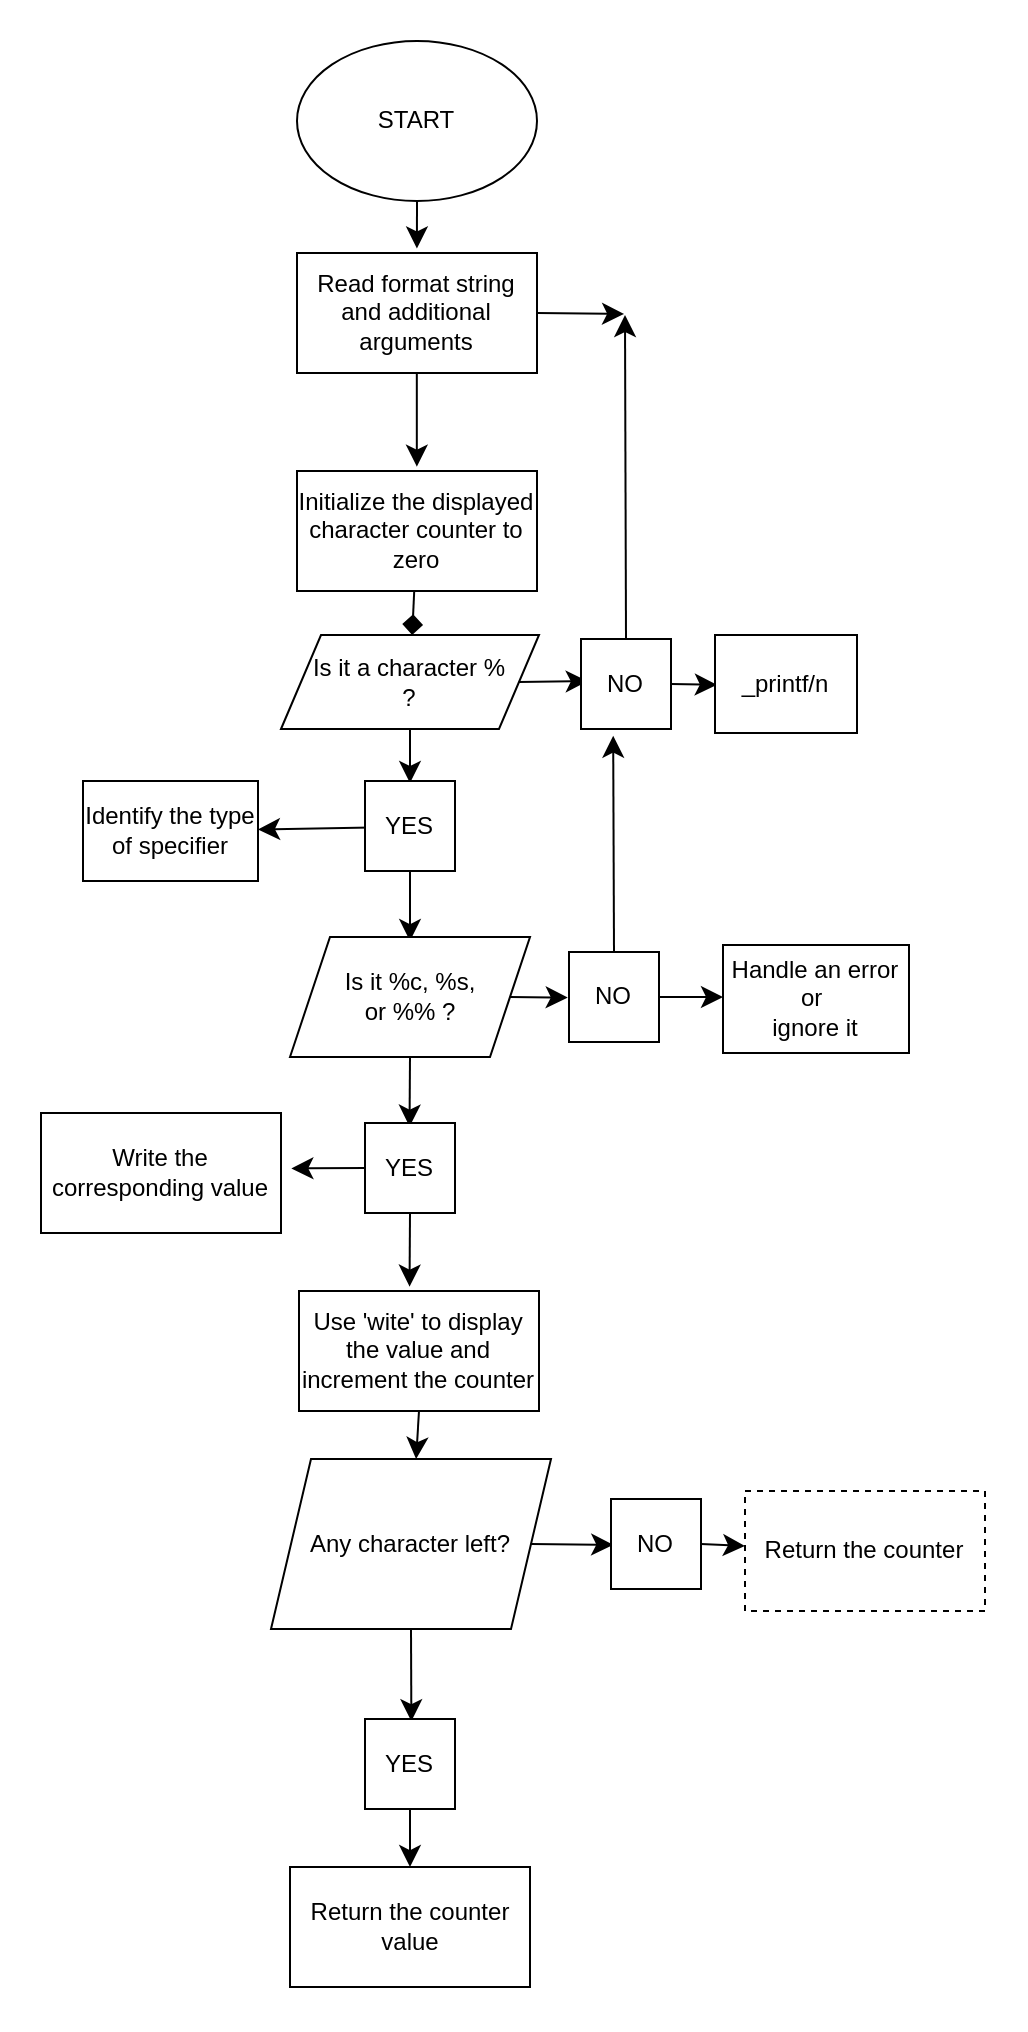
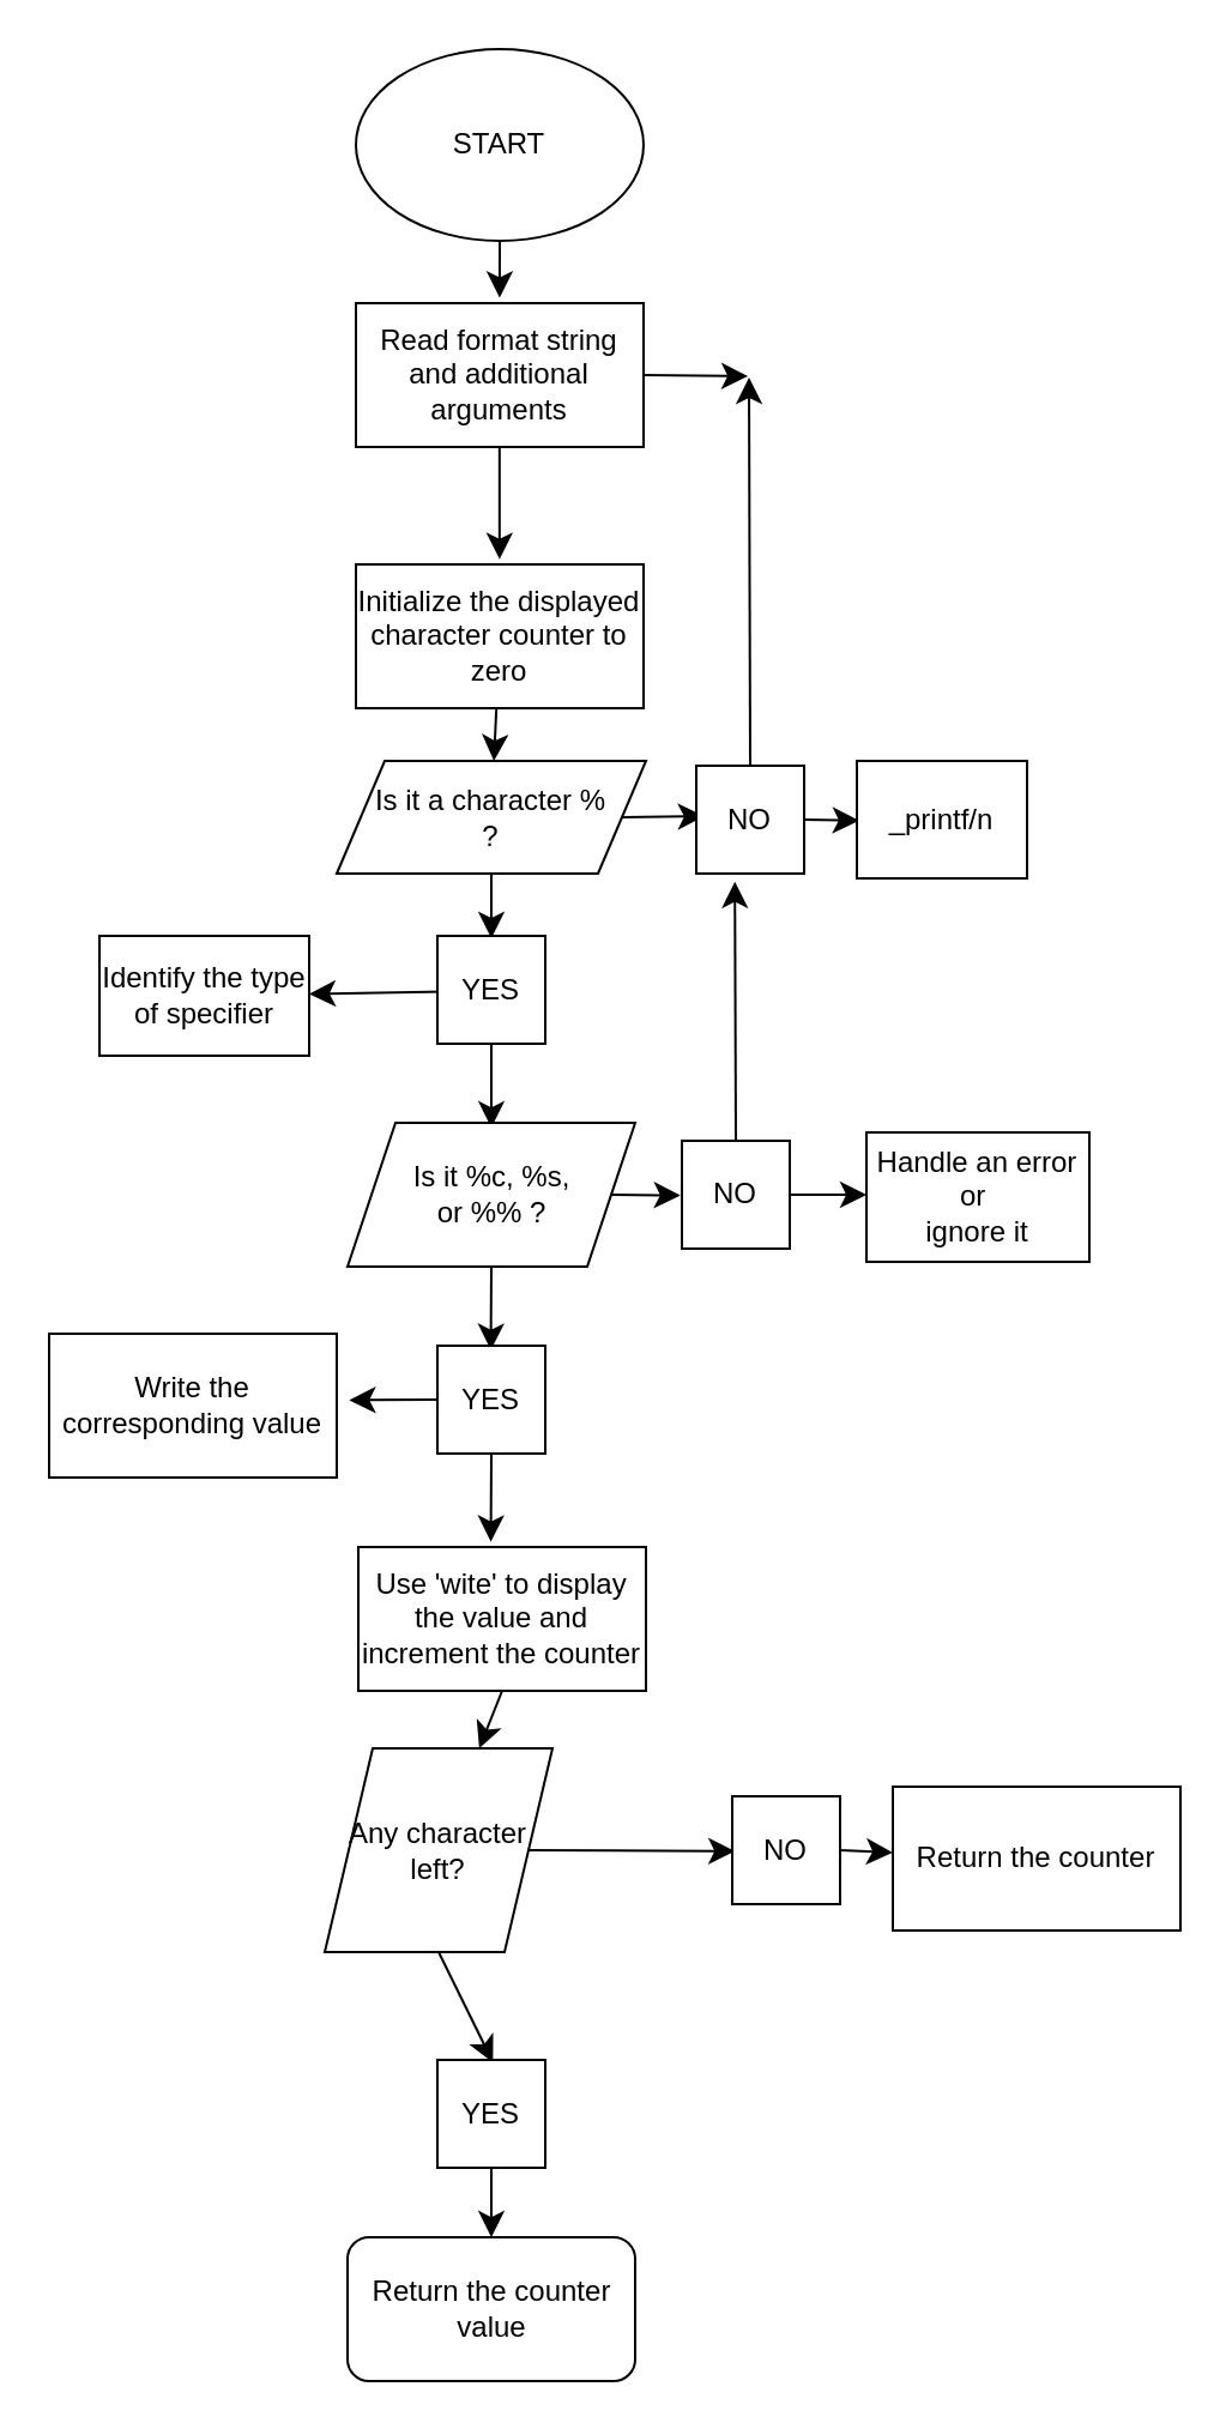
  <mxCell id="0" />
  <mxCell id="1" parent="0" />
  <mxCell id="2" style="edgeStyle=none;curved=1;rounded=0;orthogonalLoop=1;jettySize=auto;html=1;exitX=0.5;exitY=1;exitDx=0;exitDy=0;fontSize=12;startSize=8;endSize=8;" edge="1" parent="1" source="3"><mxGeometry relative="1" as="geometry"><mxPoint x="207.96" y="123.727" as="targetPoint" /></mxGeometry></mxCell>
  <mxCell id="3" value="START" style="ellipse;whiteSpace=wrap;html=1;" vertex="1" parent="1"><mxGeometry x="148" y="20" width="120" height="80" as="geometry" /></mxCell>
  <mxCell id="4" style="edgeStyle=none;curved=1;rounded=0;orthogonalLoop=1;jettySize=auto;html=1;exitX=0.5;exitY=1;exitDx=0;exitDy=0;fontSize=12;startSize=8;endSize=8;" edge="1" parent="1"><mxGeometry relative="1" as="geometry"><mxPoint x="207.909" y="232.818" as="targetPoint" /><mxPoint x="207.909" y="183.727" as="sourcePoint" /></mxGeometry></mxCell>
  <mxCell id="5" style="edgeStyle=none;curved=1;rounded=0;orthogonalLoop=1;jettySize=auto;html=1;exitX=1;exitY=0.5;exitDx=0;exitDy=0;fontSize=12;startSize=8;endSize=8;" edge="1" parent="1" source="6"><mxGeometry relative="1" as="geometry"><mxPoint x="311.545" y="156.455" as="targetPoint" /></mxGeometry></mxCell>
  <mxCell id="6" value="Read format string and additional arguments" style="rounded=0;whiteSpace=wrap;html=1;" vertex="1" parent="1"><mxGeometry x="148" y="126" width="120" height="60" as="geometry" /></mxCell>
- <mxCell id="7" style="edgeStyle=none;curved=1;rounded=0;orthogonalLoop=1;jettySize=auto;html=1;fontSize=12;startSize=8;endSize=8;endArrow=diamond;" edge="1" parent="1" source="8" target="11"><mxGeometry relative="1" as="geometry"><mxPoint x="208" y="348.273" as="targetPoint" /></mxGeometry></mxCell>
+ <mxCell id="7" style="edgeStyle=none;curved=1;rounded=0;orthogonalLoop=1;jettySize=auto;html=1;fontSize=12;startSize=8;endSize=8;" edge="1" parent="1" source="8" target="11"><mxGeometry relative="1" as="geometry"><mxPoint x="208" y="348.273" as="targetPoint" /></mxGeometry></mxCell>
  <mxCell id="8" value="Initialize the displayed character counter to zero" style="rounded=0;whiteSpace=wrap;html=1;" vertex="1" parent="1"><mxGeometry x="148" y="235" width="120" height="60" as="geometry" /></mxCell>
  <mxCell id="9" style="edgeStyle=none;curved=1;rounded=0;orthogonalLoop=1;jettySize=auto;html=1;fontSize=12;startSize=8;endSize=8;" edge="1" parent="1" source="11"><mxGeometry relative="1" as="geometry"><mxPoint x="204.5" y="391" as="targetPoint" /></mxGeometry></mxCell>
  <mxCell id="10" style="edgeStyle=none;curved=1;rounded=0;orthogonalLoop=1;jettySize=auto;html=1;exitX=1;exitY=0.5;exitDx=0;exitDy=0;fontSize=12;startSize=8;endSize=8;" edge="1" parent="1" source="11"><mxGeometry relative="1" as="geometry"><mxPoint x="293.364" y="340.091" as="targetPoint" /></mxGeometry></mxCell>
  <mxCell id="11" value="Is it a character %&lt;div&gt;?&lt;/div&gt;" style="shape=parallelogram;perimeter=parallelogramPerimeter;whiteSpace=wrap;html=1;fixedSize=1;" vertex="1" parent="1"><mxGeometry x="140" y="317" width="129" height="47" as="geometry" /></mxCell>
  <mxCell id="12" style="edgeStyle=none;curved=1;rounded=0;orthogonalLoop=1;jettySize=auto;html=1;exitX=1;exitY=0.5;exitDx=0;exitDy=0;fontSize=12;startSize=8;endSize=8;" edge="1" parent="1" source="14"><mxGeometry relative="1" as="geometry"><mxPoint x="357.909" y="341.909" as="targetPoint" /></mxGeometry></mxCell>
  <mxCell id="13" style="edgeStyle=none;curved=1;rounded=0;orthogonalLoop=1;jettySize=auto;html=1;exitX=0.5;exitY=0;exitDx=0;exitDy=0;fontSize=12;startSize=8;endSize=8;" edge="1" parent="1" source="14"><mxGeometry relative="1" as="geometry"><mxPoint x="312" y="157" as="targetPoint" /></mxGeometry></mxCell>
  <mxCell id="14" value="NO" style="whiteSpace=wrap;html=1;aspect=fixed;" vertex="1" parent="1"><mxGeometry x="290" y="319" width="45" height="45" as="geometry" /></mxCell>
  <mxCell id="15" style="edgeStyle=none;curved=1;rounded=0;orthogonalLoop=1;jettySize=auto;html=1;exitX=1;exitY=0.5;exitDx=0;exitDy=0;fontSize=12;startSize=8;endSize=8;" edge="1" parent="1" source="17" target="19"><mxGeometry relative="1" as="geometry"><mxPoint x="255.182" y="412.818" as="targetPoint" /></mxGeometry></mxCell>
  <mxCell id="16" style="edgeStyle=none;curved=1;rounded=0;orthogonalLoop=1;jettySize=auto;html=1;exitX=0.5;exitY=1;exitDx=0;exitDy=0;fontSize=12;startSize=8;endSize=8;" edge="1" parent="1" source="17"><mxGeometry relative="1" as="geometry"><mxPoint x="204.501" y="470.003" as="targetPoint" /></mxGeometry></mxCell>
  <mxCell id="17" value="YES" style="whiteSpace=wrap;html=1;aspect=fixed;" vertex="1" parent="1"><mxGeometry x="182" y="390" width="45" height="45" as="geometry" /></mxCell>
  <mxCell id="18" value="_printf/n" style="rounded=0;whiteSpace=wrap;html=1;" vertex="1" parent="1"><mxGeometry x="357" y="317" width="71" height="49" as="geometry" /></mxCell>
  <mxCell id="19" value="Identify the type of specifier" style="rounded=0;whiteSpace=wrap;html=1;" vertex="1" parent="1"><mxGeometry x="41" y="390" width="87.5" height="50" as="geometry" /></mxCell>
  <mxCell id="20" style="edgeStyle=none;curved=1;rounded=0;orthogonalLoop=1;jettySize=auto;html=1;exitX=1;exitY=0.5;exitDx=0;exitDy=0;fontSize=12;startSize=8;endSize=8;" edge="1" parent="1" source="22"><mxGeometry relative="1" as="geometry"><mxPoint x="283.364" y="498.273" as="targetPoint" /></mxGeometry></mxCell>
  <mxCell id="21" style="edgeStyle=none;curved=1;rounded=0;orthogonalLoop=1;jettySize=auto;html=1;exitX=0.5;exitY=1;exitDx=0;exitDy=0;fontSize=12;startSize=8;endSize=8;" edge="1" parent="1" source="22"><mxGeometry relative="1" as="geometry"><mxPoint x="204.273" y="562.818" as="targetPoint" /></mxGeometry></mxCell>
  <mxCell id="22" value="Is it %c, %s,&lt;div&gt;or %% ?&lt;/div&gt;" style="shape=parallelogram;perimeter=parallelogramPerimeter;whiteSpace=wrap;html=1;fixedSize=1;" vertex="1" parent="1"><mxGeometry x="144.5" y="468" width="120" height="60" as="geometry" /></mxCell>
  <mxCell id="23" style="edgeStyle=none;curved=1;rounded=0;orthogonalLoop=1;jettySize=auto;html=1;exitX=0;exitY=0.5;exitDx=0;exitDy=0;fontSize=12;startSize=8;endSize=8;" edge="1" parent="1" source="25"><mxGeometry relative="1" as="geometry"><mxPoint x="145.182" y="583.727" as="targetPoint" /></mxGeometry></mxCell>
  <mxCell id="24" style="edgeStyle=none;curved=1;rounded=0;orthogonalLoop=1;jettySize=auto;html=1;exitX=0.5;exitY=1;exitDx=0;exitDy=0;fontSize=12;startSize=8;endSize=8;" edge="1" parent="1" source="25"><mxGeometry relative="1" as="geometry"><mxPoint x="204.273" y="642.818" as="targetPoint" /></mxGeometry></mxCell>
  <mxCell id="25" value="YES" style="whiteSpace=wrap;html=1;aspect=fixed;" vertex="1" parent="1"><mxGeometry x="182" y="561" width="45" height="45" as="geometry" /></mxCell>
  <mxCell id="26" style="edgeStyle=none;curved=1;rounded=0;orthogonalLoop=1;jettySize=auto;html=1;exitX=1;exitY=0.5;exitDx=0;exitDy=0;fontSize=12;startSize=8;endSize=8;" edge="1" parent="1" source="28"><mxGeometry relative="1" as="geometry"><mxPoint x="361" y="498" as="targetPoint" /></mxGeometry></mxCell>
  <mxCell id="27" style="edgeStyle=none;curved=1;rounded=0;orthogonalLoop=1;jettySize=auto;html=1;exitX=0.5;exitY=0;exitDx=0;exitDy=0;fontSize=12;startSize=8;endSize=8;" edge="1" parent="1" source="28"><mxGeometry relative="1" as="geometry"><mxPoint x="306.091" y="367.364" as="targetPoint" /></mxGeometry></mxCell>
  <mxCell id="28" value="NO" style="whiteSpace=wrap;html=1;aspect=fixed;" vertex="1" parent="1"><mxGeometry x="284" y="475.5" width="45" height="45" as="geometry" /></mxCell>
  <mxCell id="29" value="Write the corresponding value" style="rounded=0;whiteSpace=wrap;html=1;" vertex="1" parent="1"><mxGeometry x="20.003" y="556.002" width="120" height="60" as="geometry" /></mxCell>
  <mxCell id="30" value="Handle an error or&amp;nbsp;&lt;div&gt;ignore it&lt;/div&gt;" style="rounded=0;whiteSpace=wrap;html=1;" vertex="1" parent="1"><mxGeometry x="361" y="472" width="93" height="54" as="geometry" /></mxCell>
  <mxCell id="31" style="edgeStyle=none;curved=1;rounded=0;orthogonalLoop=1;jettySize=auto;html=1;exitX=0.5;exitY=1;exitDx=0;exitDy=0;fontSize=12;startSize=8;endSize=8;" edge="1" parent="1" source="32" target="35"><mxGeometry relative="1" as="geometry"><mxPoint x="208.818" y="767.364" as="targetPoint" /></mxGeometry></mxCell>
  <mxCell id="32" value="Use 'wite' to display the value and increment the counter" style="whiteSpace=wrap;html=1;" vertex="1" parent="1"><mxGeometry x="149" y="645" width="120" height="60" as="geometry" /></mxCell>
  <mxCell id="33" style="edgeStyle=none;curved=1;rounded=0;orthogonalLoop=1;jettySize=auto;html=1;exitX=1;exitY=0.5;exitDx=0;exitDy=0;fontSize=12;startSize=8;endSize=8;" edge="1" parent="1" source="35"><mxGeometry relative="1" as="geometry"><mxPoint x="306.091" y="771.909" as="targetPoint" /></mxGeometry></mxCell>
  <mxCell id="34" style="edgeStyle=none;curved=1;rounded=0;orthogonalLoop=1;jettySize=auto;html=1;exitX=0.5;exitY=1;exitDx=0;exitDy=0;fontSize=12;startSize=8;endSize=8;" edge="1" parent="1" source="35"><mxGeometry relative="1" as="geometry"><mxPoint x="205.182" y="860.091" as="targetPoint" /></mxGeometry></mxCell>
- <mxCell id="35" value="Any character left?" style="shape=parallelogram;perimeter=parallelogramPerimeter;whiteSpace=wrap;html=1;fixedSize=1;" vertex="1" parent="1"><mxGeometry x="135" y="729" width="140" height="85" as="geometry" /></mxCell>
+ <mxCell id="35" value="Any character left?" style="shape=parallelogram;perimeter=parallelogramPerimeter;whiteSpace=wrap;html=1;fixedSize=1;" vertex="1" parent="1"><mxGeometry x="135" y="729" width="95" height="85" as="geometry" /></mxCell>
  <mxCell id="36" style="edgeStyle=none;curved=1;rounded=0;orthogonalLoop=1;jettySize=auto;html=1;exitX=0.5;exitY=1;exitDx=0;exitDy=0;fontSize=12;startSize=8;endSize=8;" edge="1" parent="1" source="37" target="40"><mxGeometry relative="1" as="geometry"><mxPoint x="204.273" y="938.273" as="targetPoint" /></mxGeometry></mxCell>
  <mxCell id="37" value="YES" style="whiteSpace=wrap;html=1;aspect=fixed;" vertex="1" parent="1"><mxGeometry x="182" y="859" width="45" height="45" as="geometry" /></mxCell>
  <mxCell id="38" style="edgeStyle=none;curved=1;rounded=0;orthogonalLoop=1;jettySize=auto;html=1;exitX=1;exitY=0.5;exitDx=0;exitDy=0;fontSize=12;startSize=8;endSize=8;" edge="1" parent="1" source="39" target="41"><mxGeometry relative="1" as="geometry"><mxPoint x="381.545" y="771.909" as="targetPoint" /></mxGeometry></mxCell>
  <mxCell id="39" value="NO" style="whiteSpace=wrap;html=1;aspect=fixed;" vertex="1" parent="1"><mxGeometry x="305" y="749" width="45" height="45" as="geometry" /></mxCell>
- <mxCell id="40" value="Return the counter value" style="rounded=0;whiteSpace=wrap;html=1;" vertex="1" parent="1"><mxGeometry x="144.503" y="933.003" width="120" height="60" as="geometry" /></mxCell>
- <mxCell id="41" value="Return the counter" style="rounded=0;whiteSpace=wrap;html=1;dashed=1;" vertex="1" parent="1"><mxGeometry x="371.995" y="744.999" width="120" height="60" as="geometry" /></mxCell>
+ <mxCell id="40" value="Return the counter value" style="whiteSpace=wrap;html=1;rounded=1;" vertex="1" parent="1"><mxGeometry x="144.503" y="933.003" width="120" height="60" as="geometry" /></mxCell>
+ <mxCell id="41" value="Return the counter" style="rounded=0;whiteSpace=wrap;html=1;" vertex="1" parent="1"><mxGeometry x="371.995" y="744.999" width="120" height="60" as="geometry" /></mxCell>
  <mxCell id="42" style="edgeStyle=none;curved=1;rounded=0;orthogonalLoop=1;jettySize=auto;html=1;exitX=0;exitY=1;exitDx=0;exitDy=0;fontSize=12;startSize=8;endSize=8;" edge="1" parent="1" source="41" target="41"><mxGeometry relative="1" as="geometry" /></mxCell>
